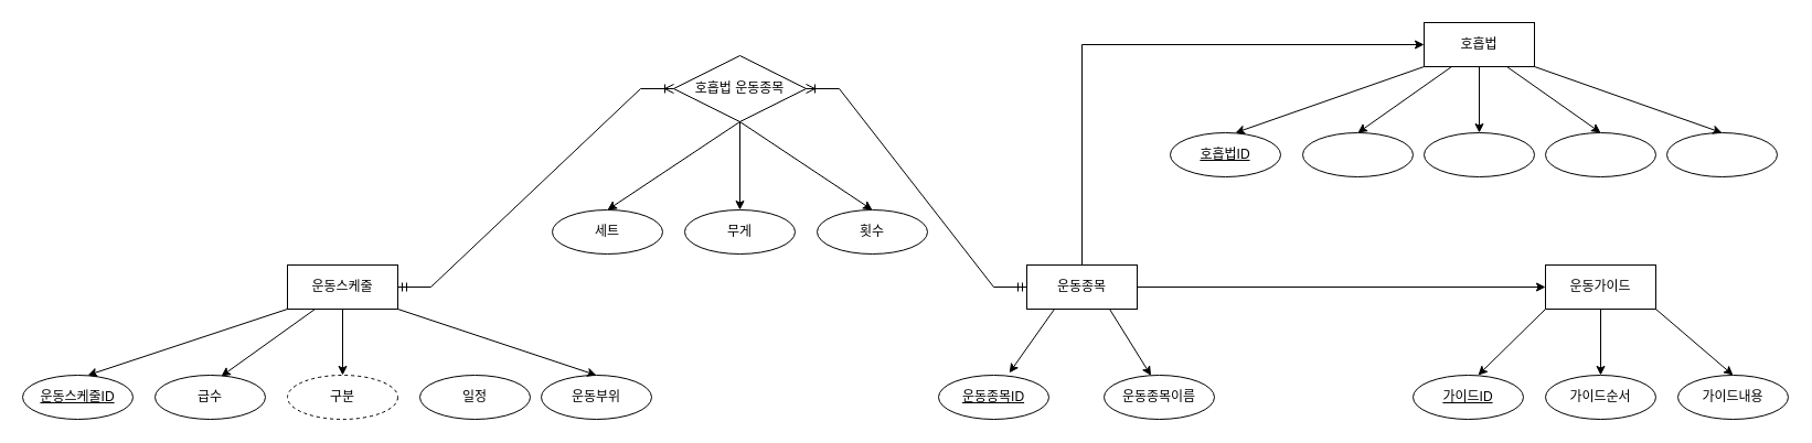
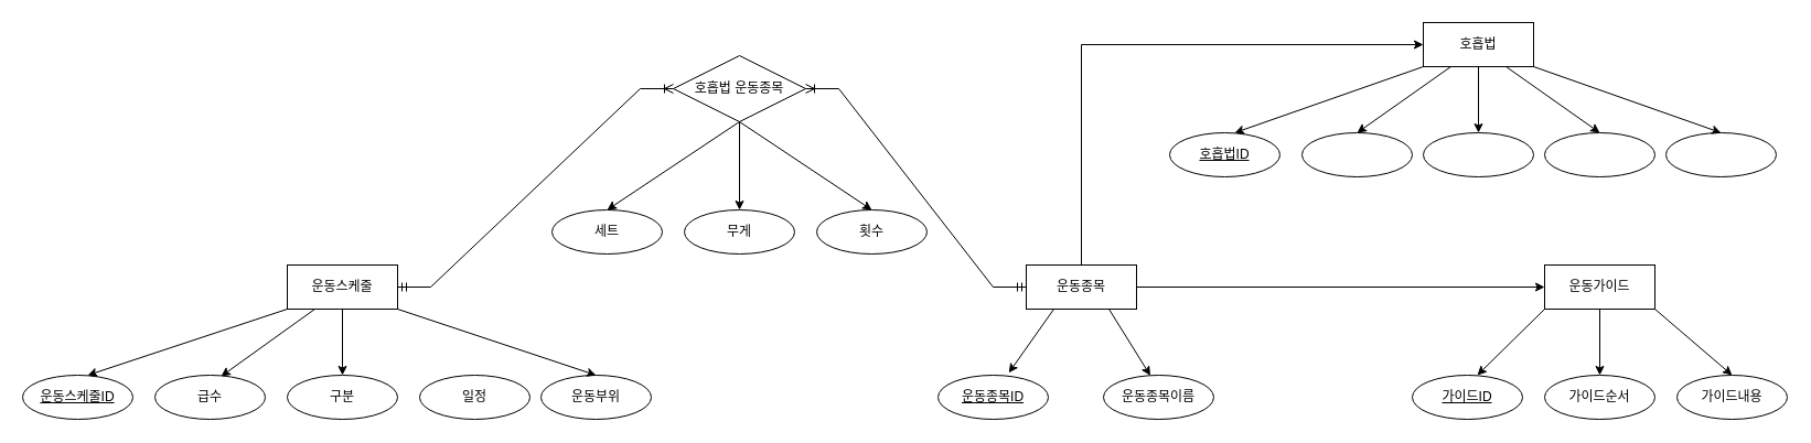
  <mxCell id="0" />
  <mxCell id="1" parent="0" />
  <mxCell id="2" value="운동스케줄" style="whiteSpace=wrap;html=1;align=center;" vertex="1" parent="1"><mxGeometry x="260" y="240" width="100" height="40" as="geometry" /></mxCell>
  <mxCell id="3" value="운동스케줄ID" style="ellipse;whiteSpace=wrap;html=1;align=center;fontStyle=4;" vertex="1" parent="1"><mxGeometry x="20" y="340" width="100" height="40" as="geometry" /></mxCell>
  <mxCell id="4" value="급수" style="ellipse;whiteSpace=wrap;html=1;align=center;" vertex="1" parent="1"><mxGeometry x="140" y="340" width="100" height="40" as="geometry" /></mxCell>
- <mxCell id="5" value="구분" style="ellipse;whiteSpace=wrap;html=1;align=center;dashed=1;" vertex="1" parent="1"><mxGeometry x="260" y="340" width="100" height="40" as="geometry" /></mxCell>
+ <mxCell id="5" value="구분" style="ellipse;whiteSpace=wrap;html=1;align=center;" vertex="1" parent="1"><mxGeometry x="260" y="340" width="100" height="40" as="geometry" /></mxCell>
  <mxCell id="6" value="일정" style="ellipse;whiteSpace=wrap;html=1;align=center;" vertex="1" parent="1"><mxGeometry x="380" y="340" width="100" height="40" as="geometry" /></mxCell>
  <mxCell id="7" value="운동부위" style="ellipse;whiteSpace=wrap;html=1;align=center;" vertex="1" parent="1"><mxGeometry x="490" y="340" width="100" height="40" as="geometry" /></mxCell>
  <mxCell id="8" value="" style="endArrow=classic;html=1;rounded=0;exitX=0;exitY=1;exitDx=0;exitDy=0;entryX=0.59;entryY=0;entryDx=0;entryDy=0;entryPerimeter=0;" edge="1" parent="1" source="2" target="3"><mxGeometry width="50" height="50" relative="1" as="geometry"><mxPoint x="420" y="320" as="sourcePoint" /><mxPoint x="470" y="270" as="targetPoint" /></mxGeometry></mxCell>
  <mxCell id="9" value="" style="endArrow=classic;html=1;rounded=0;exitX=0.25;exitY=1;exitDx=0;exitDy=0;entryX=0.6;entryY=0.025;entryDx=0;entryDy=0;entryPerimeter=0;" edge="1" parent="1" source="2" target="4"><mxGeometry width="50" height="50" relative="1" as="geometry"><mxPoint x="270" y="290" as="sourcePoint" /><mxPoint x="89" y="350" as="targetPoint" /></mxGeometry></mxCell>
  <mxCell id="10" value="" style="endArrow=classic;html=1;rounded=0;exitX=0.5;exitY=1;exitDx=0;exitDy=0;entryX=0.5;entryY=0;entryDx=0;entryDy=0;" edge="1" parent="1" source="2" target="5"><mxGeometry width="50" height="50" relative="1" as="geometry"><mxPoint x="295" y="290" as="sourcePoint" /><mxPoint x="210" y="351" as="targetPoint" /></mxGeometry></mxCell>
  <mxCell id="11" value="" style="endArrow=classic;html=1;rounded=0;entryX=0.5;entryY=0;entryDx=0;entryDy=0;exitX=1;exitY=1;exitDx=0;exitDy=0;" edge="1" parent="1" source="2" target="7"><mxGeometry width="50" height="50" relative="1" as="geometry"><mxPoint x="380" y="310" as="sourcePoint" /><mxPoint x="421.43" y="351.43" as="targetPoint" /></mxGeometry></mxCell>
  <mxCell id="12" style="edgeStyle=orthogonalEdgeStyle;rounded=0;orthogonalLoop=1;jettySize=auto;html=1;" edge="1" parent="1" source="14" target="28"><mxGeometry relative="1" as="geometry" /></mxCell>
  <mxCell id="13" style="edgeStyle=orthogonalEdgeStyle;rounded=0;orthogonalLoop=1;jettySize=auto;html=1;entryX=0;entryY=0.5;entryDx=0;entryDy=0;" edge="1" parent="1" source="14" target="35"><mxGeometry relative="1" as="geometry"><Array as="points"><mxPoint x="980" y="40" /></Array></mxGeometry></mxCell>
  <mxCell id="14" value="운동종목" style="whiteSpace=wrap;html=1;align=center;" vertex="1" parent="1"><mxGeometry x="930" y="240" width="100" height="40" as="geometry" /></mxCell>
  <mxCell id="15" value="운동종목ID" style="ellipse;whiteSpace=wrap;html=1;align=center;fontStyle=4;" vertex="1" parent="1"><mxGeometry x="850" y="340" width="100" height="40" as="geometry" /></mxCell>
  <mxCell id="16" value="운동종목이름" style="ellipse;whiteSpace=wrap;html=1;align=center;" vertex="1" parent="1"><mxGeometry x="1000" y="340" width="100" height="40" as="geometry" /></mxCell>
  <mxCell id="17" value="" style="endArrow=classic;html=1;rounded=0;exitX=0.25;exitY=1;exitDx=0;exitDy=0;entryX=0.642;entryY=-0.054;entryDx=0;entryDy=0;entryPerimeter=0;" edge="1" source="14" target="15" parent="1"><mxGeometry width="50" height="50" relative="1" as="geometry"><mxPoint x="1070" y="320" as="sourcePoint" /><mxPoint x="1120" y="270" as="targetPoint" /></mxGeometry></mxCell>
  <mxCell id="18" value="" style="endArrow=classic;html=1;rounded=0;exitX=0.75;exitY=1;exitDx=0;exitDy=0;entryX=0.425;entryY=0.008;entryDx=0;entryDy=0;entryPerimeter=0;" edge="1" source="14" target="16" parent="1"><mxGeometry width="50" height="50" relative="1" as="geometry"><mxPoint x="920" y="290" as="sourcePoint" /><mxPoint x="739" y="350" as="targetPoint" /></mxGeometry></mxCell>
  <mxCell id="19" value="호흡법 운동종목" style="shape=rhombus;perimeter=rhombusPerimeter;whiteSpace=wrap;html=1;align=center;" vertex="1" parent="1"><mxGeometry x="610" y="50" width="120" height="60" as="geometry" /></mxCell>
  <mxCell id="20" value="" style="edgeStyle=entityRelationEdgeStyle;fontSize=12;html=1;endArrow=ERoneToMany;startArrow=ERmandOne;rounded=0;exitX=1;exitY=0.5;exitDx=0;exitDy=0;entryX=0;entryY=0.5;entryDx=0;entryDy=0;" edge="1" parent="1" source="2" target="19"><mxGeometry width="100" height="100" relative="1" as="geometry"><mxPoint x="450" y="230" as="sourcePoint" /><mxPoint x="550" y="130" as="targetPoint" /></mxGeometry></mxCell>
  <mxCell id="21" value="" style="edgeStyle=entityRelationEdgeStyle;fontSize=12;html=1;endArrow=ERoneToMany;startArrow=ERmandOne;rounded=0;exitX=0;exitY=0.5;exitDx=0;exitDy=0;entryX=1;entryY=0.5;entryDx=0;entryDy=0;" edge="1" parent="1" source="14" target="19"><mxGeometry width="100" height="100" relative="1" as="geometry"><mxPoint x="230" y="90" as="sourcePoint" /><mxPoint x="560" y="90" as="targetPoint" /></mxGeometry></mxCell>
  <mxCell id="22" value="세트" style="ellipse;whiteSpace=wrap;html=1;align=center;" vertex="1" parent="1"><mxGeometry x="500" y="190" width="100" height="40" as="geometry" /></mxCell>
  <mxCell id="23" value="횟수" style="ellipse;whiteSpace=wrap;html=1;align=center;" vertex="1" parent="1"><mxGeometry x="740" y="190" width="100" height="40" as="geometry" /></mxCell>
  <mxCell id="24" value="무게" style="ellipse;whiteSpace=wrap;html=1;align=center;" vertex="1" parent="1"><mxGeometry x="620" y="190" width="100" height="40" as="geometry" /></mxCell>
  <mxCell id="25" value="" style="endArrow=classic;html=1;rounded=0;entryX=0.5;entryY=0;entryDx=0;entryDy=0;exitX=0.5;exitY=1;exitDx=0;exitDy=0;" edge="1" parent="1" source="19" target="22"><mxGeometry width="50" height="50" relative="1" as="geometry"><mxPoint x="370" y="290" as="sourcePoint" /><mxPoint x="550" y="350" as="targetPoint" /></mxGeometry></mxCell>
  <mxCell id="26" value="" style="endArrow=classic;html=1;rounded=0;entryX=0.5;entryY=0;entryDx=0;entryDy=0;exitX=0.5;exitY=1;exitDx=0;exitDy=0;" edge="1" parent="1" source="19" target="24"><mxGeometry width="50" height="50" relative="1" as="geometry"><mxPoint x="680" y="120" as="sourcePoint" /><mxPoint x="560" y="200" as="targetPoint" /></mxGeometry></mxCell>
  <mxCell id="27" value="" style="endArrow=classic;html=1;rounded=0;entryX=0.5;entryY=0;entryDx=0;entryDy=0;" edge="1" parent="1" target="23"><mxGeometry width="50" height="50" relative="1" as="geometry"><mxPoint x="670" y="110" as="sourcePoint" /><mxPoint x="680" y="200" as="targetPoint" /></mxGeometry></mxCell>
  <mxCell id="28" value="운동가이드" style="whiteSpace=wrap;html=1;align=center;" vertex="1" parent="1"><mxGeometry x="1400" y="240" width="100" height="40" as="geometry" /></mxCell>
  <mxCell id="29" value="가이드ID" style="ellipse;whiteSpace=wrap;html=1;align=center;fontStyle=4;" vertex="1" parent="1"><mxGeometry x="1280" y="340" width="100" height="40" as="geometry" /></mxCell>
  <mxCell id="30" value="가이드순서" style="ellipse;whiteSpace=wrap;html=1;align=center;" vertex="1" parent="1"><mxGeometry x="1400" y="340" width="100" height="40" as="geometry" /></mxCell>
  <mxCell id="31" value="가이드내용" style="ellipse;whiteSpace=wrap;html=1;align=center;" vertex="1" parent="1"><mxGeometry x="1520" y="340" width="100" height="40" as="geometry" /></mxCell>
  <mxCell id="32" value="" style="endArrow=classic;html=1;rounded=0;exitX=0;exitY=1;exitDx=0;exitDy=0;entryX=0.59;entryY=0;entryDx=0;entryDy=0;entryPerimeter=0;" edge="1" source="28" target="29" parent="1"><mxGeometry width="50" height="50" relative="1" as="geometry"><mxPoint x="1560" y="320" as="sourcePoint" /><mxPoint x="1610" y="270" as="targetPoint" /></mxGeometry></mxCell>
  <mxCell id="33" value="" style="endArrow=classic;html=1;rounded=0;exitX=0.5;exitY=1;exitDx=0;exitDy=0;entryX=0.5;entryY=0;entryDx=0;entryDy=0;" edge="1" source="28" target="30" parent="1"><mxGeometry width="50" height="50" relative="1" as="geometry"><mxPoint x="1410" y="290" as="sourcePoint" /><mxPoint x="1229" y="350" as="targetPoint" /></mxGeometry></mxCell>
  <mxCell id="34" value="" style="endArrow=classic;html=1;rounded=0;exitX=1;exitY=1;exitDx=0;exitDy=0;entryX=0.5;entryY=0;entryDx=0;entryDy=0;" edge="1" source="28" target="31" parent="1"><mxGeometry width="50" height="50" relative="1" as="geometry"><mxPoint x="1435" y="290" as="sourcePoint" /><mxPoint x="1350" y="351" as="targetPoint" /></mxGeometry></mxCell>
  <mxCell id="35" value="호흡법" style="whiteSpace=wrap;html=1;align=center;" vertex="1" parent="1"><mxGeometry x="1290" y="20" width="100" height="40" as="geometry" /></mxCell>
  <mxCell id="36" value="호흡법ID" style="ellipse;whiteSpace=wrap;html=1;align=center;fontStyle=4;" vertex="1" parent="1"><mxGeometry x="1060" y="120" width="100" height="40" as="geometry" /></mxCell>
  <mxCell id="37" value="" style="ellipse;whiteSpace=wrap;html=1;align=center;" vertex="1" parent="1"><mxGeometry x="1290" y="120" width="100" height="40" as="geometry" /></mxCell>
  <mxCell id="38" value="" style="ellipse;whiteSpace=wrap;html=1;align=center;" vertex="1" parent="1"><mxGeometry x="1510" y="120" width="100" height="40" as="geometry" /></mxCell>
  <mxCell id="39" value="" style="endArrow=classic;html=1;rounded=0;exitX=0;exitY=1;exitDx=0;exitDy=0;entryX=0.59;entryY=0;entryDx=0;entryDy=0;entryPerimeter=0;" edge="1" source="35" target="36" parent="1"><mxGeometry width="50" height="50" relative="1" as="geometry"><mxPoint x="1450" y="100" as="sourcePoint" /><mxPoint x="1500" y="50" as="targetPoint" /></mxGeometry></mxCell>
  <mxCell id="40" value="" style="endArrow=classic;html=1;rounded=0;exitX=1;exitY=1;exitDx=0;exitDy=0;entryX=0.5;entryY=0;entryDx=0;entryDy=0;" edge="1" source="35" target="38" parent="1"><mxGeometry width="50" height="50" relative="1" as="geometry"><mxPoint x="1325" y="70" as="sourcePoint" /><mxPoint x="1240" y="131" as="targetPoint" /></mxGeometry></mxCell>
  <mxCell id="41" value="" style="ellipse;whiteSpace=wrap;html=1;align=center;" vertex="1" parent="1"><mxGeometry x="1180" y="120" width="100" height="40" as="geometry" /></mxCell>
  <mxCell id="42" value="" style="ellipse;whiteSpace=wrap;html=1;align=center;" vertex="1" parent="1"><mxGeometry x="1400" y="120" width="100" height="40" as="geometry" /></mxCell>
  <mxCell id="43" value="" style="endArrow=classic;html=1;rounded=0;exitX=0.25;exitY=1;exitDx=0;exitDy=0;entryX=0.5;entryY=0;entryDx=0;entryDy=0;" edge="1" parent="1" source="35" target="41"><mxGeometry width="50" height="50" relative="1" as="geometry"><mxPoint x="1350" y="70" as="sourcePoint" /><mxPoint x="1350" y="130" as="targetPoint" /></mxGeometry></mxCell>
  <mxCell id="44" value="" style="endArrow=classic;html=1;rounded=0;exitX=0.75;exitY=1;exitDx=0;exitDy=0;entryX=0.5;entryY=0;entryDx=0;entryDy=0;" edge="1" parent="1" source="35" target="42"><mxGeometry width="50" height="50" relative="1" as="geometry"><mxPoint x="1360" y="80" as="sourcePoint" /><mxPoint x="1360" y="140" as="targetPoint" /></mxGeometry></mxCell>
  <mxCell id="45" value="" style="endArrow=classic;html=1;rounded=0;exitX=0.5;exitY=1;exitDx=0;exitDy=0;entryX=0.5;entryY=0;entryDx=0;entryDy=0;" edge="1" parent="1" source="35" target="37"><mxGeometry width="50" height="50" relative="1" as="geometry"><mxPoint x="1325" y="70" as="sourcePoint" /><mxPoint x="1240" y="130" as="targetPoint" /></mxGeometry></mxCell>
